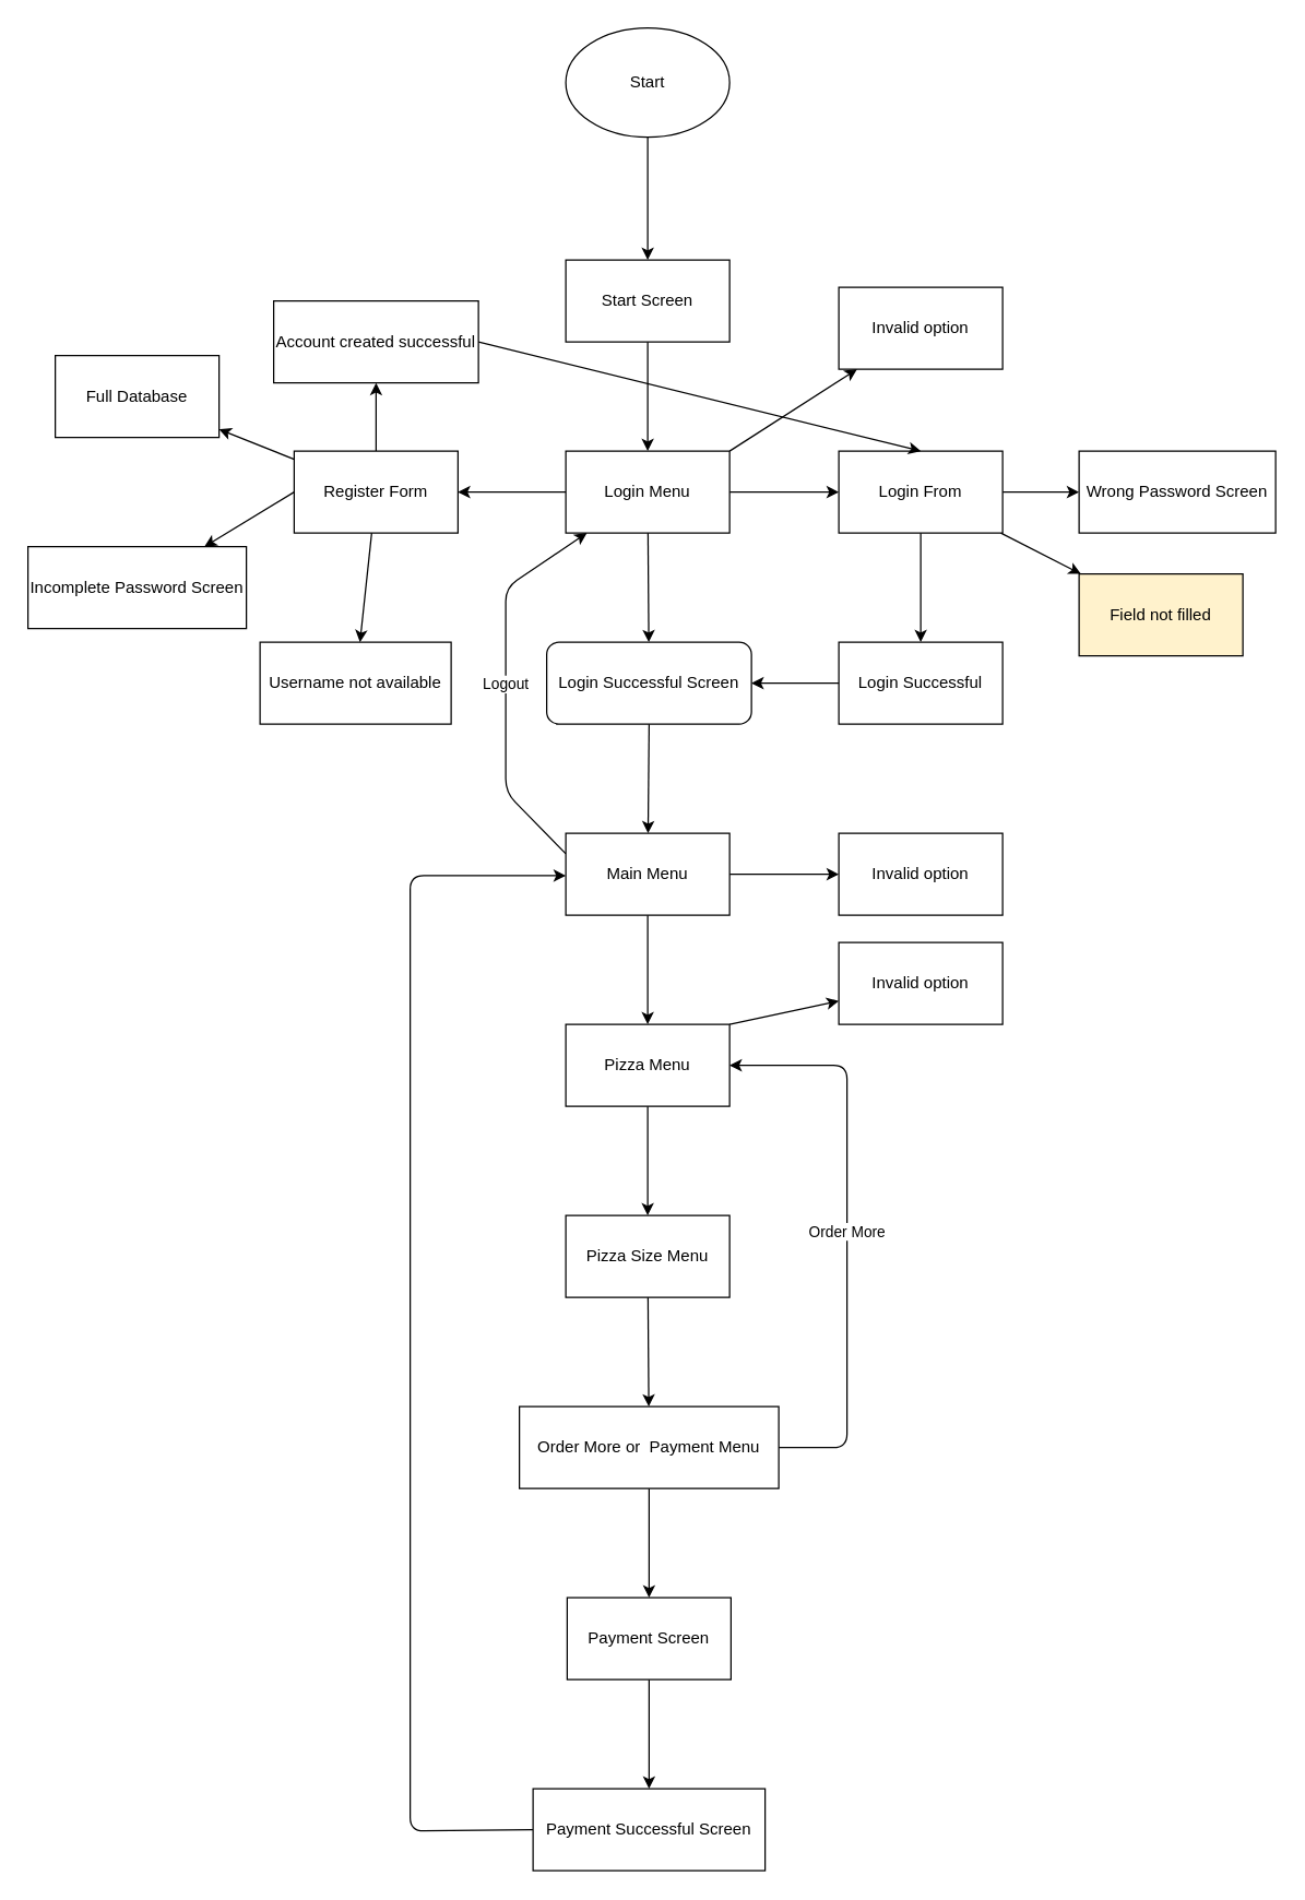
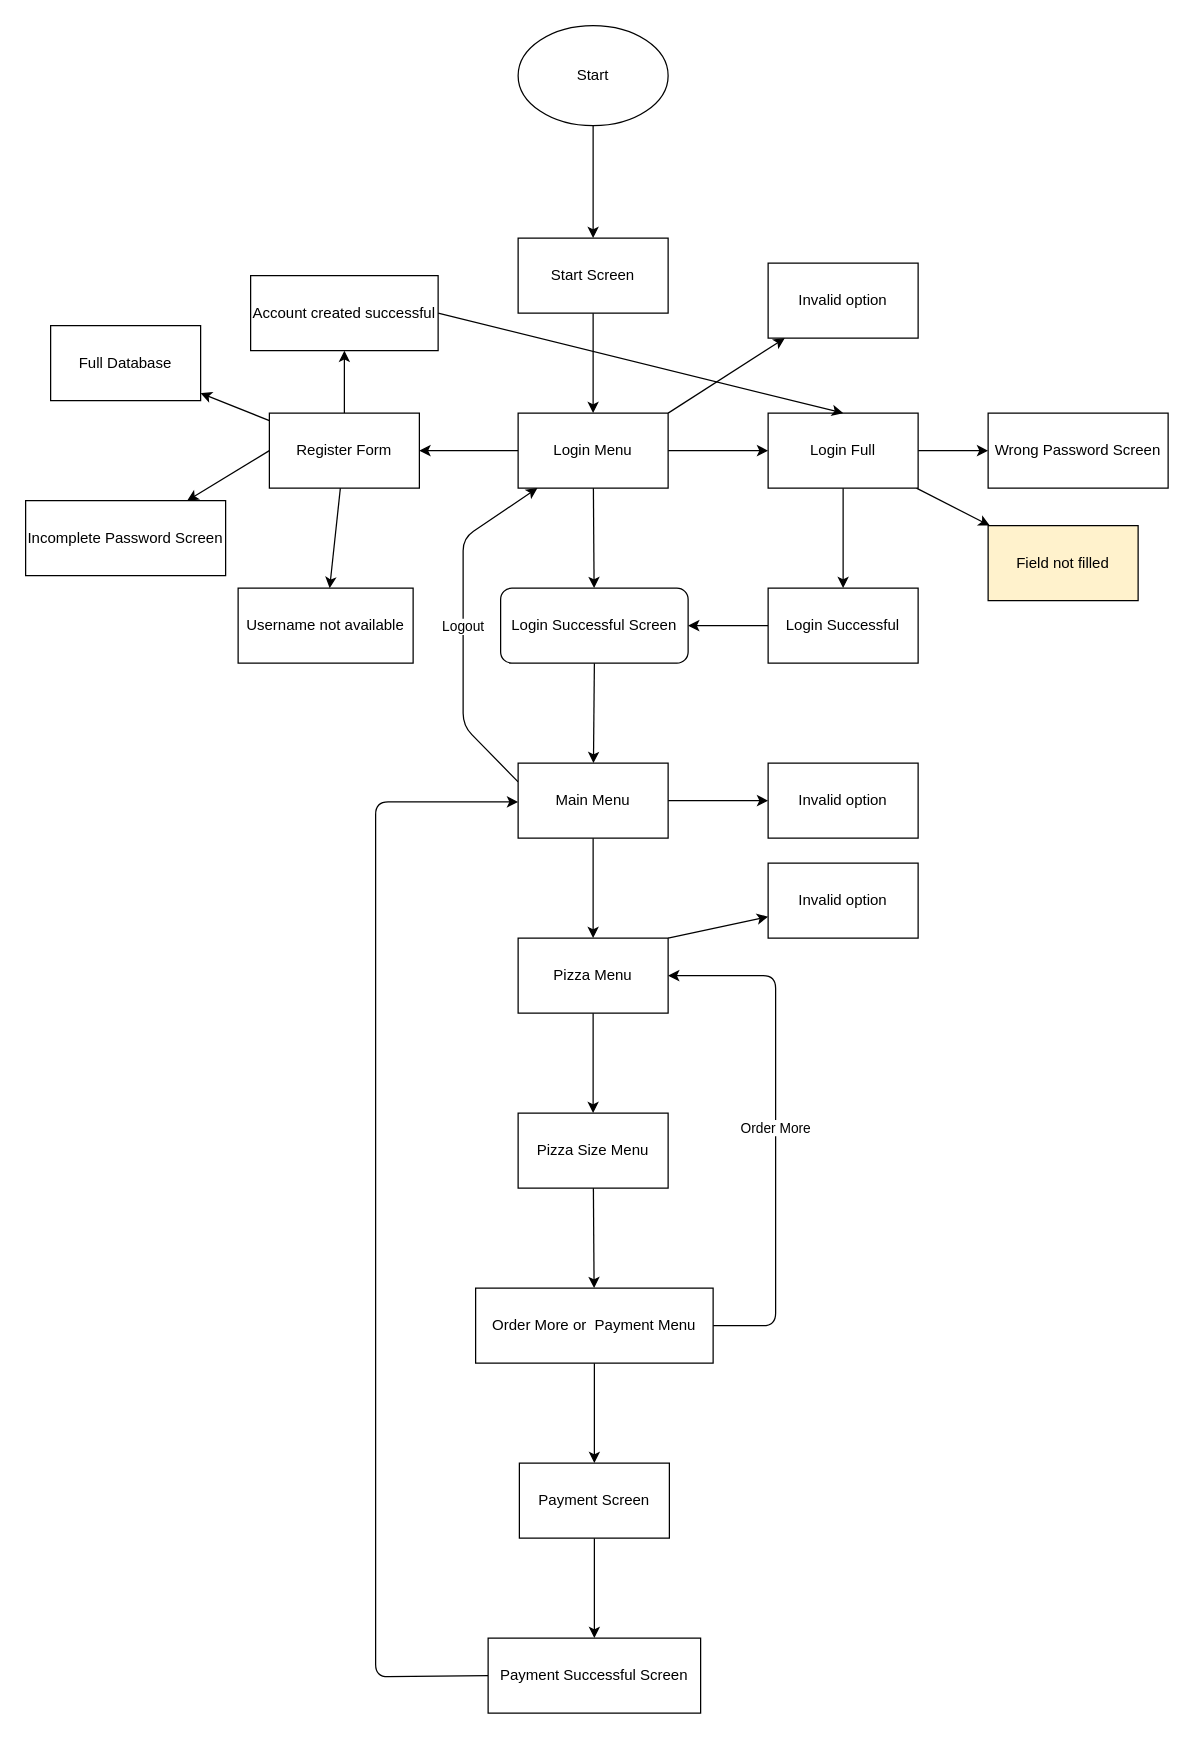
  <mxCell id="0" />
  <mxCell id="1" parent="0" />
  <mxCell id="2" value="" style="edgeStyle=none;html=1;" edge="1" parent="1" source="3" target="5"><mxGeometry relative="1" as="geometry" /></mxCell>
  <mxCell id="3" value="Start" style="ellipse;whiteSpace=wrap;html=1;" vertex="1" parent="1"><mxGeometry x="414" y="20" width="120" height="80" as="geometry" /></mxCell>
  <mxCell id="4" value="" style="edgeStyle=none;html=1;" edge="1" parent="1" source="5" target="10"><mxGeometry relative="1" as="geometry" /></mxCell>
  <mxCell id="5" value="Start Screen" style="whiteSpace=wrap;html=1;" vertex="1" parent="1"><mxGeometry x="414" y="190" width="120" height="60" as="geometry" /></mxCell>
  <mxCell id="6" value="" style="edgeStyle=none;html=1;" edge="1" parent="1" source="10" target="16"><mxGeometry relative="1" as="geometry" /></mxCell>
  <mxCell id="7" value="" style="edgeStyle=none;html=1;" edge="1" parent="1" source="10" target="37"><mxGeometry relative="1" as="geometry" /></mxCell>
  <mxCell id="8" value="" style="edgeStyle=none;html=1;" edge="1" parent="1" source="10" target="39"><mxGeometry relative="1" as="geometry" /></mxCell>
  <mxCell id="9" style="edgeStyle=none;html=1;exitX=1;exitY=0;exitDx=0;exitDy=0;" edge="1" parent="1" source="10" target="48"><mxGeometry relative="1" as="geometry" /></mxCell>
  <mxCell id="10" value="Login Menu" style="whiteSpace=wrap;html=1;" vertex="1" parent="1"><mxGeometry x="414" y="330" width="120" height="60" as="geometry" /></mxCell>
  <mxCell id="11" value="" style="edgeStyle=none;html=1;" edge="1" parent="1" source="37" target="33"><mxGeometry relative="1" as="geometry"><mxPoint x="674" y="460" as="targetPoint" /></mxGeometry></mxCell>
  <mxCell id="12" style="edgeStyle=none;html=1;exitX=0;exitY=0.5;exitDx=0;exitDy=0;" edge="1" parent="1" source="16" target="34"><mxGeometry relative="1" as="geometry"><mxPoint x="140" y="360" as="targetPoint" /></mxGeometry></mxCell>
  <mxCell id="13" value="" style="edgeStyle=none;html=1;" edge="1" parent="1" source="16" target="40"><mxGeometry relative="1" as="geometry" /></mxCell>
  <mxCell id="14" value="" style="edgeStyle=none;html=1;" edge="1" parent="1" source="16" target="42"><mxGeometry relative="1" as="geometry" /></mxCell>
  <mxCell id="15" value="" style="edgeStyle=none;html=1;" edge="1" parent="1" source="16" target="43"><mxGeometry relative="1" as="geometry" /></mxCell>
  <mxCell id="16" value="Register Form" style="whiteSpace=wrap;html=1;" vertex="1" parent="1"><mxGeometry x="215" y="330" width="120" height="60" as="geometry" /></mxCell>
  <mxCell id="17" value="" style="edgeStyle=none;html=1;" edge="1" parent="1" source="20" target="23"><mxGeometry relative="1" as="geometry" /></mxCell>
  <mxCell id="18" value="" style="edgeStyle=none;html=1;" edge="1" parent="1" source="20" target="47"><mxGeometry relative="1" as="geometry" /></mxCell>
  <mxCell id="19" value="Logout" style="edgeStyle=none;html=1;exitX=0;exitY=0.25;exitDx=0;exitDy=0;" edge="1" parent="1" source="20" target="10"><mxGeometry relative="1" as="geometry"><Array as="points"><mxPoint x="370" y="580" /><mxPoint x="370" y="430" /></Array></mxGeometry></mxCell>
  <mxCell id="20" value="Main Menu" style="whiteSpace=wrap;html=1;" vertex="1" parent="1"><mxGeometry x="414" y="610" width="120" height="60" as="geometry" /></mxCell>
  <mxCell id="21" value="" style="edgeStyle=none;html=1;" edge="1" parent="1" source="23" target="25"><mxGeometry relative="1" as="geometry" /></mxCell>
  <mxCell id="22" style="edgeStyle=none;html=1;exitX=1;exitY=0;exitDx=0;exitDy=0;" edge="1" parent="1" source="23" target="49"><mxGeometry relative="1" as="geometry" /></mxCell>
  <mxCell id="23" value="Pizza Menu" style="whiteSpace=wrap;html=1;" vertex="1" parent="1"><mxGeometry x="414" y="750" width="120" height="60" as="geometry" /></mxCell>
  <mxCell id="24" value="" style="edgeStyle=none;html=1;" edge="1" parent="1" source="25" target="28"><mxGeometry relative="1" as="geometry" /></mxCell>
  <mxCell id="25" value="Pizza Size Menu" style="whiteSpace=wrap;html=1;" vertex="1" parent="1"><mxGeometry x="414" y="890" width="120" height="60" as="geometry" /></mxCell>
  <mxCell id="26" value="" style="edgeStyle=none;html=1;" edge="1" parent="1" source="28" target="30"><mxGeometry relative="1" as="geometry" /></mxCell>
  <mxCell id="27" value="Order More" style="edgeStyle=none;html=1;exitX=1;exitY=0.5;exitDx=0;exitDy=0;entryX=1;entryY=0.5;entryDx=0;entryDy=0;" edge="1" parent="1" source="28" target="23"><mxGeometry relative="1" as="geometry"><Array as="points"><mxPoint x="620" y="1060" /><mxPoint x="620" y="780" /></Array></mxGeometry></mxCell>
  <mxCell id="28" value="Order More or&amp;nbsp; Payment Menu" style="whiteSpace=wrap;html=1;" vertex="1" parent="1"><mxGeometry x="380" y="1030" width="190" height="60" as="geometry" /></mxCell>
  <mxCell id="29" value="" style="edgeStyle=none;html=1;" edge="1" parent="1" source="30" target="32"><mxGeometry relative="1" as="geometry" /></mxCell>
  <mxCell id="30" value="Payment Screen" style="whiteSpace=wrap;html=1;" vertex="1" parent="1"><mxGeometry x="415" y="1170" width="120" height="60" as="geometry" /></mxCell>
  <mxCell id="31" value="" style="edgeStyle=none;html=1;exitX=0;exitY=0.5;exitDx=0;exitDy=0;" edge="1" parent="1" source="32"><mxGeometry relative="1" as="geometry"><mxPoint x="390" y="1360" as="sourcePoint" /><mxPoint x="414" y="641" as="targetPoint" /><Array as="points"><mxPoint x="300" y="1341" /><mxPoint x="300" y="641" /></Array></mxGeometry></mxCell>
  <mxCell id="32" value="Payment Successful Screen" style="whiteSpace=wrap;html=1;" vertex="1" parent="1"><mxGeometry x="390" y="1310" width="170" height="60" as="geometry" /></mxCell>
  <mxCell id="33" value="Wrong Password Screen" style="whiteSpace=wrap;html=1;" vertex="1" parent="1"><mxGeometry x="790" y="330" width="144" height="60" as="geometry" /></mxCell>
  <mxCell id="34" value="Incomplete Password Screen" style="whiteSpace=wrap;html=1;" vertex="1" parent="1"><mxGeometry x="20" y="400" width="160" height="60" as="geometry" /></mxCell>
  <mxCell id="35" value="" style="edgeStyle=none;html=1;" edge="1" parent="1" source="37" target="45"><mxGeometry relative="1" as="geometry" /></mxCell>
  <mxCell id="36" value="" style="edgeStyle=none;html=1;" edge="1" parent="1" source="37" target="46"><mxGeometry relative="1" as="geometry" /></mxCell>
- <mxCell id="37" value="Login From" style="whiteSpace=wrap;html=1;" vertex="1" parent="1"><mxGeometry x="614" y="330" width="120" height="60" as="geometry" /></mxCell>
+ <mxCell id="37" value="Login Full" style="whiteSpace=wrap;html=1;" vertex="1" parent="1"><mxGeometry x="614" y="330" width="120" height="60" as="geometry" /></mxCell>
  <mxCell id="38" style="edgeStyle=none;html=1;exitX=0.5;exitY=1;exitDx=0;exitDy=0;" edge="1" parent="1" source="39" target="20"><mxGeometry relative="1" as="geometry" /></mxCell>
  <mxCell id="39" value="Login Successful Screen" style="whiteSpace=wrap;html=1;rounded=1;" vertex="1" parent="1"><mxGeometry x="400" y="470" width="150" height="60" as="geometry" /></mxCell>
  <mxCell id="40" value="Username not available" style="whiteSpace=wrap;html=1;" vertex="1" parent="1"><mxGeometry x="190" y="470" width="140" height="60" as="geometry" /></mxCell>
  <mxCell id="41" style="edgeStyle=none;html=1;exitX=1;exitY=0.5;exitDx=0;exitDy=0;entryX=0.5;entryY=0;entryDx=0;entryDy=0;" edge="1" parent="1" source="42" target="37"><mxGeometry relative="1" as="geometry" /></mxCell>
  <mxCell id="42" value="Account created successful" style="whiteSpace=wrap;html=1;" vertex="1" parent="1"><mxGeometry x="200" y="220" width="150" height="60" as="geometry" /></mxCell>
  <mxCell id="43" value="Full Database" style="whiteSpace=wrap;html=1;" vertex="1" parent="1"><mxGeometry x="40" y="260" width="120" height="60" as="geometry" /></mxCell>
  <mxCell id="44" style="edgeStyle=none;html=1;exitX=0;exitY=0.5;exitDx=0;exitDy=0;" edge="1" parent="1" source="45" target="39"><mxGeometry relative="1" as="geometry" /></mxCell>
  <mxCell id="45" value="Login Successful" style="whiteSpace=wrap;html=1;" vertex="1" parent="1"><mxGeometry x="614" y="470" width="120" height="60" as="geometry" /></mxCell>
  <mxCell id="46" value="Field not filled" style="whiteSpace=wrap;html=1;fillColor=#fff2cc;" vertex="1" parent="1"><mxGeometry x="790" y="420" width="120" height="60" as="geometry" /></mxCell>
  <mxCell id="47" value="Invalid option" style="whiteSpace=wrap;html=1;" vertex="1" parent="1"><mxGeometry x="614" y="610" width="120" height="60" as="geometry" /></mxCell>
  <mxCell id="48" value="Invalid option" style="whiteSpace=wrap;html=1;" vertex="1" parent="1"><mxGeometry x="614" y="210" width="120" height="60" as="geometry" /></mxCell>
  <mxCell id="49" value="Invalid option" style="whiteSpace=wrap;html=1;" vertex="1" parent="1"><mxGeometry x="614" y="690" width="120" height="60" as="geometry" /></mxCell>
